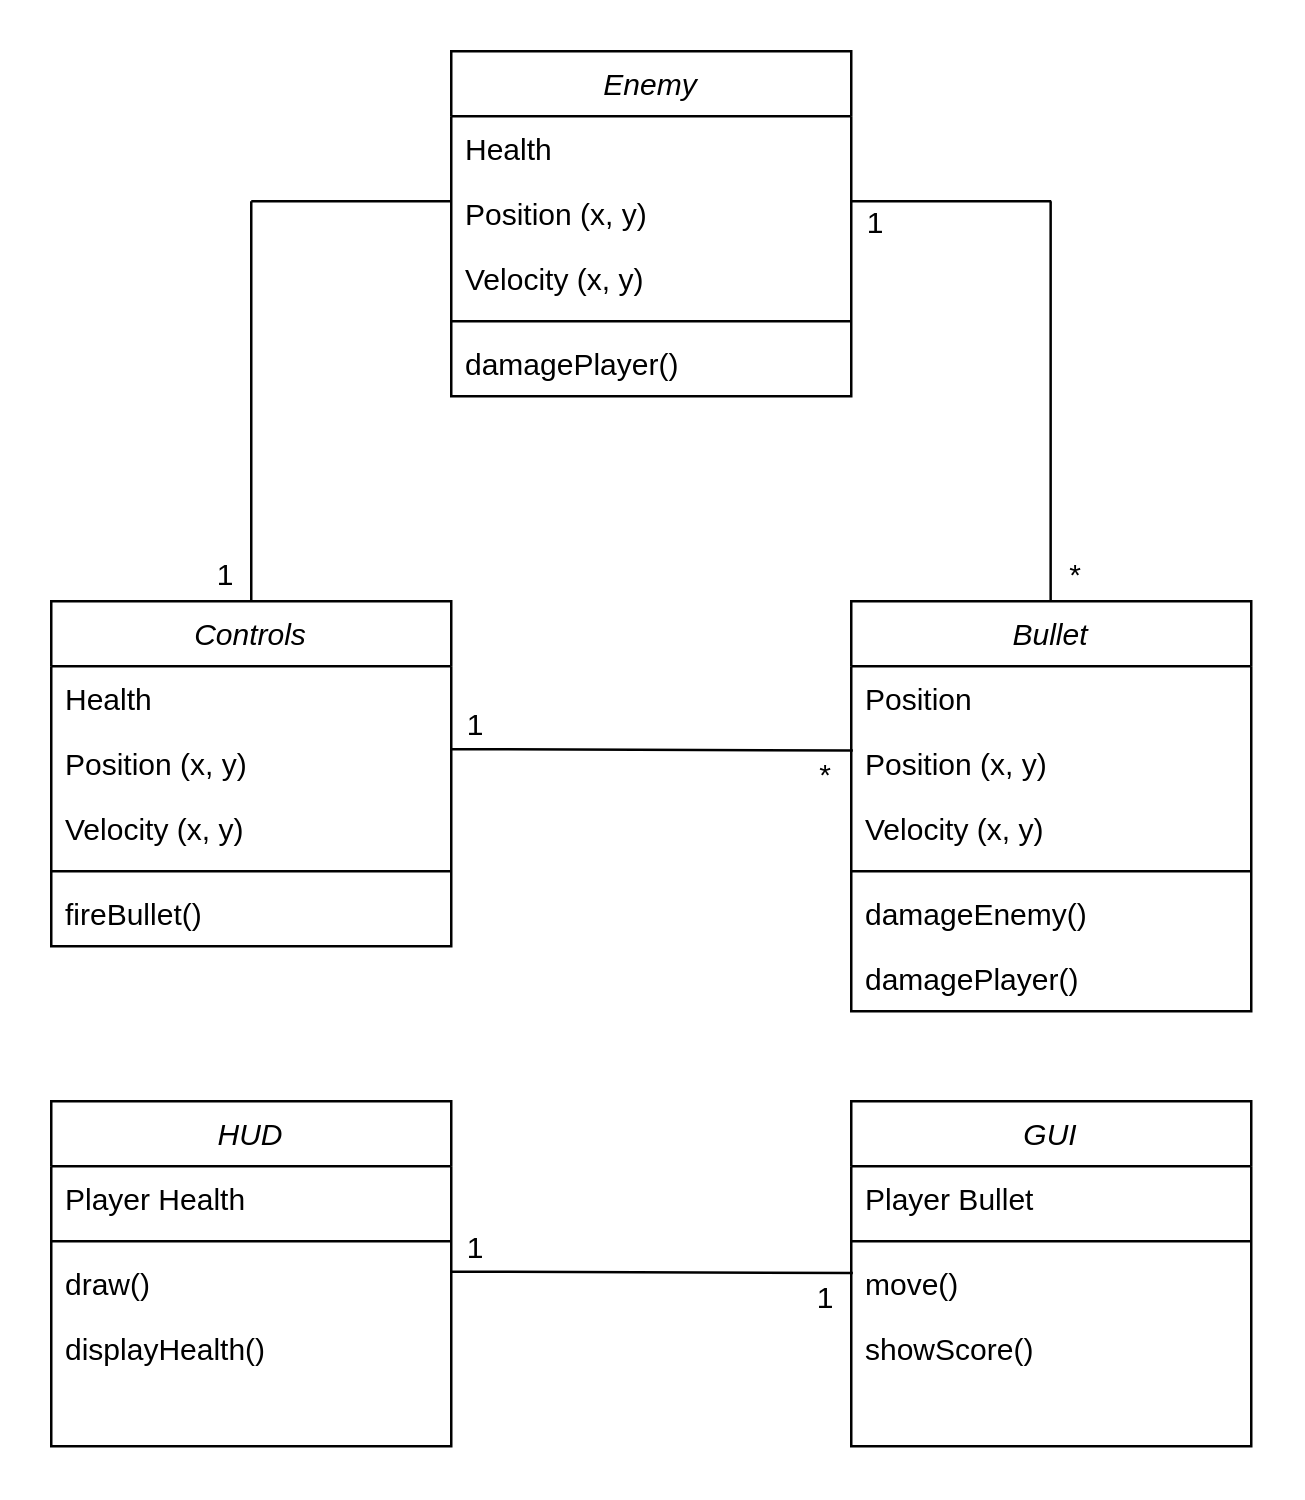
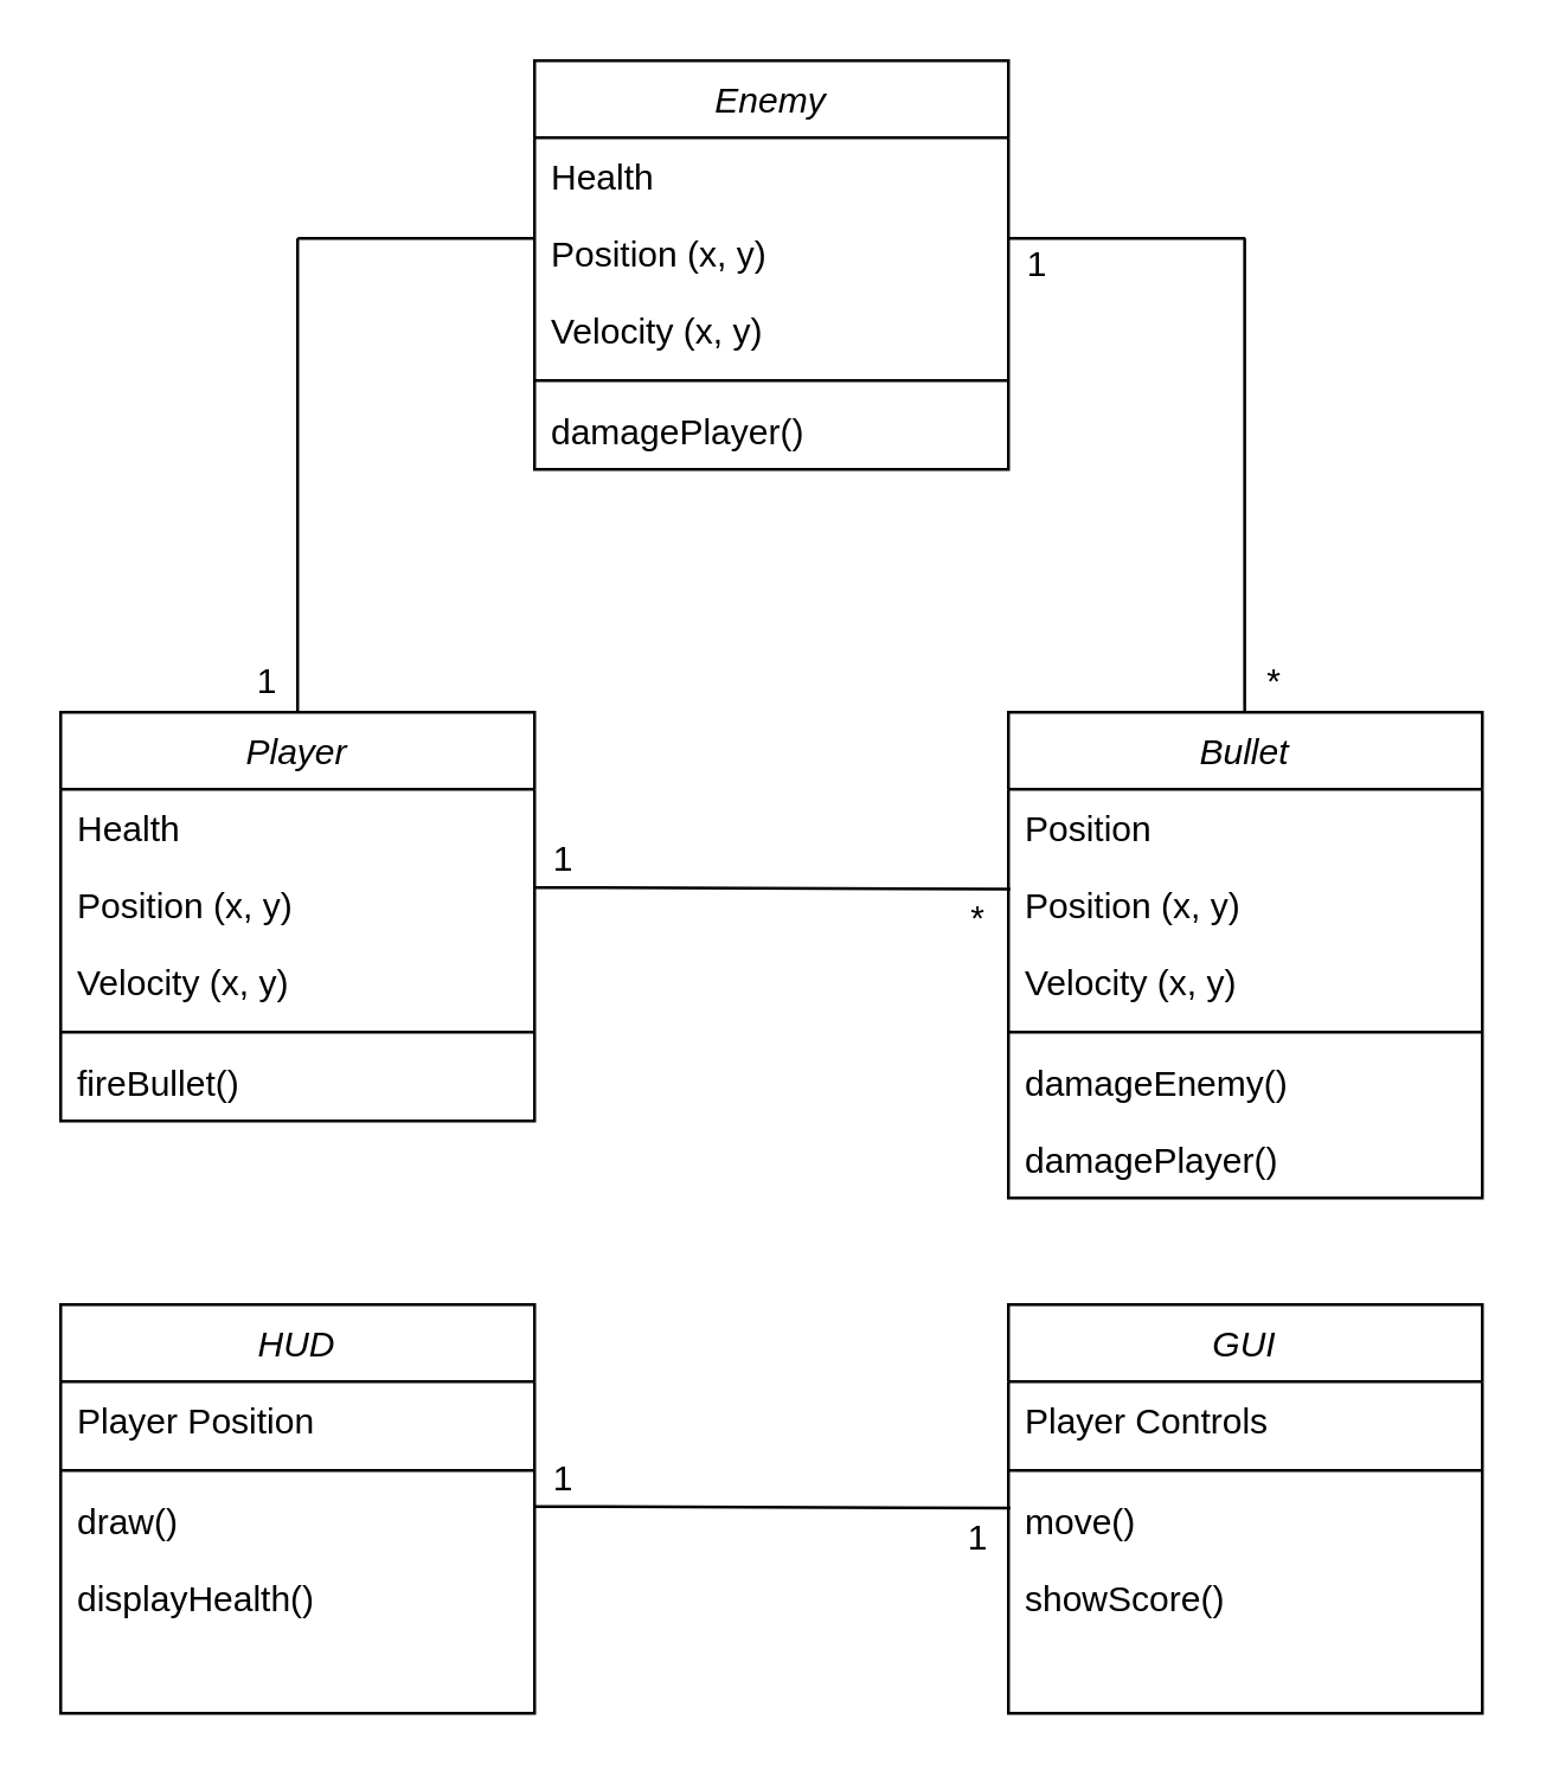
  <mxCell id="0" />
  <mxCell id="1" parent="0" />
- <mxCell id="2" value="Controls" style="swimlane;fontStyle=2;align=center;verticalAlign=top;childLayout=stackLayout;horizontal=1;startSize=26;horizontalStack=0;resizeParent=1;resizeLast=0;collapsible=1;marginBottom=0;rounded=0;shadow=0;strokeWidth=1;" parent="1" vertex="1"><mxGeometry x="20" y="240" width="160" height="138" as="geometry"><mxRectangle x="230" y="140" width="160" height="26" as="alternateBounds" /></mxGeometry></mxCell>
+ <mxCell id="2" value="Player" style="swimlane;fontStyle=2;align=center;verticalAlign=top;childLayout=stackLayout;horizontal=1;startSize=26;horizontalStack=0;resizeParent=1;resizeLast=0;collapsible=1;marginBottom=0;rounded=0;shadow=0;strokeWidth=1;" parent="1" vertex="1"><mxGeometry x="20" y="240" width="160" height="138" as="geometry"><mxRectangle x="230" y="140" width="160" height="26" as="alternateBounds" /></mxGeometry></mxCell>
  <mxCell id="3" value="Health" style="text;align=left;verticalAlign=top;spacingLeft=4;spacingRight=4;overflow=hidden;rotatable=0;points=[[0,0.5],[1,0.5]];portConstraint=eastwest;" parent="2" vertex="1"><mxGeometry y="26" width="160" height="26" as="geometry" /></mxCell>
  <mxCell id="4" value="Position (x, y)" style="text;align=left;verticalAlign=top;spacingLeft=4;spacingRight=4;overflow=hidden;rotatable=0;points=[[0,0.5],[1,0.5]];portConstraint=eastwest;rounded=0;shadow=0;html=0;" parent="2" vertex="1"><mxGeometry y="52" width="160" height="26" as="geometry" /></mxCell>
  <mxCell id="5" value="Velocity (x, y)" style="text;align=left;verticalAlign=top;spacingLeft=4;spacingRight=4;overflow=hidden;rotatable=0;points=[[0,0.5],[1,0.5]];portConstraint=eastwest;rounded=0;shadow=0;html=0;" parent="2" vertex="1"><mxGeometry y="78" width="160" height="26" as="geometry" /></mxCell>
  <mxCell id="6" value="" style="line;html=1;strokeWidth=1;align=left;verticalAlign=middle;spacingTop=-1;spacingLeft=3;spacingRight=3;rotatable=0;labelPosition=right;points=[];portConstraint=eastwest;" parent="2" vertex="1"><mxGeometry y="104" width="160" height="8" as="geometry" /></mxCell>
  <mxCell id="7" value="fireBullet()" style="text;align=left;verticalAlign=top;spacingLeft=4;spacingRight=4;overflow=hidden;rotatable=0;points=[[0,0.5],[1,0.5]];portConstraint=eastwest;" parent="2" vertex="1"><mxGeometry y="112" width="160" height="26" as="geometry" /></mxCell>
  <mxCell id="8" value="Bullet" style="swimlane;fontStyle=2;align=center;verticalAlign=top;childLayout=stackLayout;horizontal=1;startSize=26;horizontalStack=0;resizeParent=1;resizeLast=0;collapsible=1;marginBottom=0;rounded=0;shadow=0;strokeWidth=1;" parent="1" vertex="1"><mxGeometry x="340" y="240" width="160" height="164" as="geometry"><mxRectangle x="230" y="140" width="160" height="26" as="alternateBounds" /></mxGeometry></mxCell>
  <mxCell id="9" value="Position" style="text;align=left;verticalAlign=top;spacingLeft=4;spacingRight=4;overflow=hidden;rotatable=0;points=[[0,0.5],[1,0.5]];portConstraint=eastwest;" parent="8" vertex="1"><mxGeometry y="26" width="160" height="26" as="geometry" /></mxCell>
  <mxCell id="10" value="Position (x, y)" style="text;align=left;verticalAlign=top;spacingLeft=4;spacingRight=4;overflow=hidden;rotatable=0;points=[[0,0.5],[1,0.5]];portConstraint=eastwest;rounded=0;shadow=0;html=0;" parent="8" vertex="1"><mxGeometry y="52" width="160" height="26" as="geometry" /></mxCell>
  <mxCell id="11" value="Velocity (x, y)" style="text;align=left;verticalAlign=top;spacingLeft=4;spacingRight=4;overflow=hidden;rotatable=0;points=[[0,0.5],[1,0.5]];portConstraint=eastwest;rounded=0;shadow=0;html=0;" parent="8" vertex="1"><mxGeometry y="78" width="160" height="26" as="geometry" /></mxCell>
  <mxCell id="12" value="" style="line;html=1;strokeWidth=1;align=left;verticalAlign=middle;spacingTop=-1;spacingLeft=3;spacingRight=3;rotatable=0;labelPosition=right;points=[];portConstraint=eastwest;" parent="8" vertex="1"><mxGeometry y="104" width="160" height="8" as="geometry" /></mxCell>
  <mxCell id="13" value="damageEnemy()" style="text;align=left;verticalAlign=top;spacingLeft=4;spacingRight=4;overflow=hidden;rotatable=0;points=[[0,0.5],[1,0.5]];portConstraint=eastwest;" parent="8" vertex="1"><mxGeometry y="112" width="160" height="26" as="geometry" /></mxCell>
  <mxCell id="14" value="damagePlayer()" style="text;align=left;verticalAlign=top;spacingLeft=4;spacingRight=4;overflow=hidden;rotatable=0;points=[[0,0.5],[1,0.5]];portConstraint=eastwest;" vertex="1" parent="8"><mxGeometry y="138" width="160" height="26" as="geometry" /></mxCell>
  <mxCell id="15" value="" style="endArrow=none;html=1;exitX=1.001;exitY=0.275;exitDx=0;exitDy=0;exitPerimeter=0;entryX=0.004;entryY=0.297;entryDx=0;entryDy=0;entryPerimeter=0;" parent="1" source="4" target="10" edge="1"><mxGeometry width="50" height="50" relative="1" as="geometry"><mxPoint x="370" y="530" as="sourcePoint" /><mxPoint x="420" y="480" as="targetPoint" /></mxGeometry></mxCell>
  <mxCell id="16" value="1" style="text;html=1;strokeColor=none;fillColor=none;align=center;verticalAlign=middle;whiteSpace=wrap;rounded=0;" parent="1" vertex="1"><mxGeometry x="180" y="280" width="20" height="20" as="geometry" /></mxCell>
  <mxCell id="17" value="*" style="text;html=1;strokeColor=none;fillColor=none;align=center;verticalAlign=middle;whiteSpace=wrap;rounded=0;" parent="1" vertex="1"><mxGeometry x="320" y="300" width="20" height="20" as="geometry" /></mxCell>
  <mxCell id="18" value="Enemy" style="swimlane;fontStyle=2;align=center;verticalAlign=top;childLayout=stackLayout;horizontal=1;startSize=26;horizontalStack=0;resizeParent=1;resizeLast=0;collapsible=1;marginBottom=0;rounded=0;shadow=0;strokeWidth=1;" parent="1" vertex="1"><mxGeometry x="180" y="20" width="160" height="138" as="geometry"><mxRectangle x="230" y="140" width="160" height="26" as="alternateBounds" /></mxGeometry></mxCell>
  <mxCell id="19" value="Health" style="text;align=left;verticalAlign=top;spacingLeft=4;spacingRight=4;overflow=hidden;rotatable=0;points=[[0,0.5],[1,0.5]];portConstraint=eastwest;" parent="18" vertex="1"><mxGeometry y="26" width="160" height="26" as="geometry" /></mxCell>
  <mxCell id="20" value="Position (x, y)" style="text;align=left;verticalAlign=top;spacingLeft=4;spacingRight=4;overflow=hidden;rotatable=0;points=[[0,0.5],[1,0.5]];portConstraint=eastwest;rounded=0;shadow=0;html=0;" parent="18" vertex="1"><mxGeometry y="52" width="160" height="26" as="geometry" /></mxCell>
  <mxCell id="21" value="Velocity (x, y)" style="text;align=left;verticalAlign=top;spacingLeft=4;spacingRight=4;overflow=hidden;rotatable=0;points=[[0,0.5],[1,0.5]];portConstraint=eastwest;rounded=0;shadow=0;html=0;" parent="18" vertex="1"><mxGeometry y="78" width="160" height="26" as="geometry" /></mxCell>
  <mxCell id="22" value="" style="line;html=1;strokeWidth=1;align=left;verticalAlign=middle;spacingTop=-1;spacingLeft=3;spacingRight=3;rotatable=0;labelPosition=right;points=[];portConstraint=eastwest;" parent="18" vertex="1"><mxGeometry y="104" width="160" height="8" as="geometry" /></mxCell>
  <mxCell id="23" value="damagePlayer()" style="text;align=left;verticalAlign=top;spacingLeft=4;spacingRight=4;overflow=hidden;rotatable=0;points=[[0,0.5],[1,0.5]];portConstraint=eastwest;" parent="18" vertex="1"><mxGeometry y="112" width="160" height="26" as="geometry" /></mxCell>
  <mxCell id="24" value="" style="endArrow=none;html=1;exitX=0.5;exitY=0;exitDx=0;exitDy=0;" parent="1" source="2" edge="1"><mxGeometry width="50" height="50" relative="1" as="geometry"><mxPoint x="360" y="150" as="sourcePoint" /><mxPoint x="100" y="80" as="targetPoint" /></mxGeometry></mxCell>
  <mxCell id="25" value="" style="endArrow=none;html=1;exitX=0.5;exitY=0;exitDx=0;exitDy=0;" parent="1" edge="1"><mxGeometry width="50" height="50" relative="1" as="geometry"><mxPoint x="419.76" y="240" as="sourcePoint" /><mxPoint x="419.76" y="80" as="targetPoint" /></mxGeometry></mxCell>
  <mxCell id="26" value="" style="endArrow=none;html=1;entryX=0;entryY=0.308;entryDx=0;entryDy=0;entryPerimeter=0;" parent="1" target="20" edge="1"><mxGeometry width="50" height="50" relative="1" as="geometry"><mxPoint x="100" y="80" as="sourcePoint" /><mxPoint x="360" y="190" as="targetPoint" /></mxGeometry></mxCell>
  <mxCell id="27" value="" style="endArrow=none;html=1;entryX=0;entryY=0.308;entryDx=0;entryDy=0;entryPerimeter=0;" parent="1" edge="1"><mxGeometry width="50" height="50" relative="1" as="geometry"><mxPoint x="340" y="80" as="sourcePoint" /><mxPoint x="420" y="80.008" as="targetPoint" /></mxGeometry></mxCell>
  <mxCell id="28" value="1" style="text;html=1;strokeColor=none;fillColor=none;align=center;verticalAlign=middle;whiteSpace=wrap;rounded=0;" parent="1" vertex="1"><mxGeometry x="80" y="220" width="20" height="20" as="geometry" /></mxCell>
  <mxCell id="29" value="HUD" style="swimlane;fontStyle=2;align=center;verticalAlign=top;childLayout=stackLayout;horizontal=1;startSize=26;horizontalStack=0;resizeParent=1;resizeLast=0;collapsible=1;marginBottom=0;rounded=0;shadow=0;strokeWidth=1;" parent="1" vertex="1"><mxGeometry x="20" y="440" width="160" height="138" as="geometry"><mxRectangle x="230" y="140" width="160" height="26" as="alternateBounds" /></mxGeometry></mxCell>
- <mxCell id="30" value="Player Health" style="text;align=left;verticalAlign=top;spacingLeft=4;spacingRight=4;overflow=hidden;rotatable=0;points=[[0,0.5],[1,0.5]];portConstraint=eastwest;rounded=0;shadow=0;html=0;" parent="29" vertex="1"><mxGeometry y="26" width="160" height="26" as="geometry" /></mxCell>
+ <mxCell id="30" value="Player Position" style="text;align=left;verticalAlign=top;spacingLeft=4;spacingRight=4;overflow=hidden;rotatable=0;points=[[0,0.5],[1,0.5]];portConstraint=eastwest;rounded=0;shadow=0;html=0;" parent="29" vertex="1"><mxGeometry y="26" width="160" height="26" as="geometry" /></mxCell>
  <mxCell id="31" value="" style="line;html=1;strokeWidth=1;align=left;verticalAlign=middle;spacingTop=-1;spacingLeft=3;spacingRight=3;rotatable=0;labelPosition=right;points=[];portConstraint=eastwest;" parent="29" vertex="1"><mxGeometry y="52" width="160" height="8" as="geometry" /></mxCell>
  <mxCell id="32" value="draw()" style="text;align=left;verticalAlign=top;spacingLeft=4;spacingRight=4;overflow=hidden;rotatable=0;points=[[0,0.5],[1,0.5]];portConstraint=eastwest;" parent="29" vertex="1"><mxGeometry y="60" width="160" height="26" as="geometry" /></mxCell>
  <mxCell id="33" value="displayHealth()" style="text;align=left;verticalAlign=top;spacingLeft=4;spacingRight=4;overflow=hidden;rotatable=0;points=[[0,0.5],[1,0.5]];portConstraint=eastwest;" parent="29" vertex="1"><mxGeometry y="86" width="160" height="26" as="geometry" /></mxCell>
  <mxCell id="34" value="GUI" style="swimlane;fontStyle=2;align=center;verticalAlign=top;childLayout=stackLayout;horizontal=1;startSize=26;horizontalStack=0;resizeParent=1;resizeLast=0;collapsible=1;marginBottom=0;rounded=0;shadow=0;strokeWidth=1;" parent="1" vertex="1"><mxGeometry x="340" y="440" width="160" height="138" as="geometry"><mxRectangle x="230" y="140" width="160" height="26" as="alternateBounds" /></mxGeometry></mxCell>
- <mxCell id="35" value="Player Bullet" style="text;align=left;verticalAlign=top;spacingLeft=4;spacingRight=4;overflow=hidden;rotatable=0;points=[[0,0.5],[1,0.5]];portConstraint=eastwest;rounded=0;shadow=0;html=0;" parent="34" vertex="1"><mxGeometry y="26" width="160" height="26" as="geometry" /></mxCell>
+ <mxCell id="35" value="Player Controls" style="text;align=left;verticalAlign=top;spacingLeft=4;spacingRight=4;overflow=hidden;rotatable=0;points=[[0,0.5],[1,0.5]];portConstraint=eastwest;rounded=0;shadow=0;html=0;" parent="34" vertex="1"><mxGeometry y="26" width="160" height="26" as="geometry" /></mxCell>
  <mxCell id="36" value="" style="line;html=1;strokeWidth=1;align=left;verticalAlign=middle;spacingTop=-1;spacingLeft=3;spacingRight=3;rotatable=0;labelPosition=right;points=[];portConstraint=eastwest;" parent="34" vertex="1"><mxGeometry y="52" width="160" height="8" as="geometry" /></mxCell>
  <mxCell id="37" value="move()" style="text;align=left;verticalAlign=top;spacingLeft=4;spacingRight=4;overflow=hidden;rotatable=0;points=[[0,0.5],[1,0.5]];portConstraint=eastwest;" parent="34" vertex="1"><mxGeometry y="60" width="160" height="26" as="geometry" /></mxCell>
  <mxCell id="38" value="showScore()" style="text;align=left;verticalAlign=top;spacingLeft=4;spacingRight=4;overflow=hidden;rotatable=0;points=[[0,0.5],[1,0.5]];portConstraint=eastwest;" parent="34" vertex="1"><mxGeometry y="86" width="160" height="26" as="geometry" /></mxCell>
  <mxCell id="39" value="" style="endArrow=none;html=1;exitX=1.001;exitY=0.275;exitDx=0;exitDy=0;exitPerimeter=0;entryX=0.004;entryY=0.297;entryDx=0;entryDy=0;entryPerimeter=0;" parent="1" edge="1"><mxGeometry width="50" height="50" relative="1" as="geometry"><mxPoint x="180.16" y="508.15" as="sourcePoint" /><mxPoint x="340.64" y="508.722" as="targetPoint" /></mxGeometry></mxCell>
  <mxCell id="40" value="1" style="text;html=1;strokeColor=none;fillColor=none;align=center;verticalAlign=middle;whiteSpace=wrap;rounded=0;" parent="1" vertex="1"><mxGeometry x="180" y="489" width="20" height="20" as="geometry" /></mxCell>
  <mxCell id="41" value="1" style="text;html=1;strokeColor=none;fillColor=none;align=center;verticalAlign=middle;whiteSpace=wrap;rounded=0;" parent="1" vertex="1"><mxGeometry x="320" y="509" width="20" height="20" as="geometry" /></mxCell>
  <mxCell id="42" value="1" style="text;html=1;strokeColor=none;fillColor=none;align=center;verticalAlign=middle;whiteSpace=wrap;rounded=0;" vertex="1" parent="1"><mxGeometry x="340" y="79" width="20" height="20" as="geometry" /></mxCell>
  <mxCell id="43" value="*" style="text;html=1;strokeColor=none;fillColor=none;align=center;verticalAlign=middle;whiteSpace=wrap;rounded=0;" vertex="1" parent="1"><mxGeometry x="420" y="220" width="20" height="20" as="geometry" /></mxCell>
